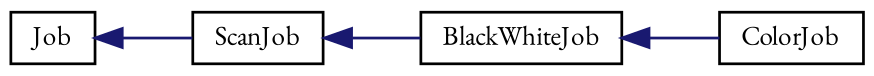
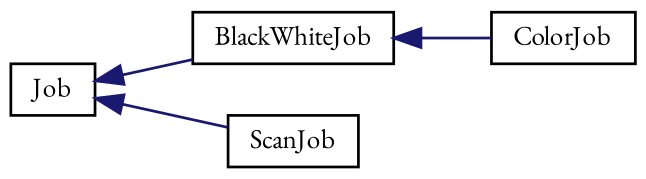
  digraph {
    fontname="EB Garamond"
    rankdir=LR
    node [color=black fillcolor=white fontname="EB Garamond" fontsize=10 shape=record style=filled]
    edge [color=midnightblue dir=back fontname="EB Garamond" fontsize=10 labelfontname=Helvetica labelfontsize=10 style=solid]
    n1 [height=0.2 label=Job width=0.4]
    n2 [height=0.2 label=BlackWhiteJob width=0.4]
    n3 [height=0.2 label=ScanJob width=0.4]
    n4 [height=0.2 label=ColorJob width=0.4]
-   n3 -> n2
+   n1 -> n2
    n1 -> n3
    n2 -> n4
  }
